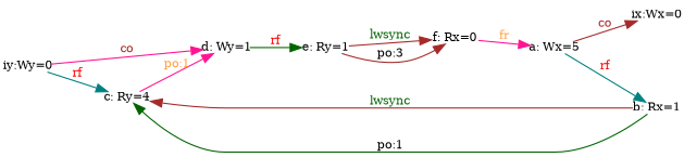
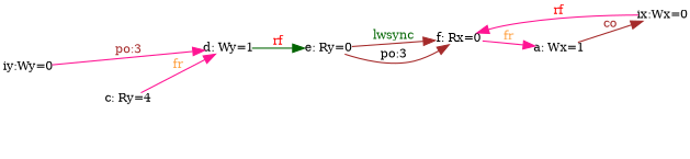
  digraph {
    rankdir=LR
    node [fixedsize=true fontsize=10 shape=none]
    edge [color=deeppink fontcolor=red fontsize=10]
    n1 [height=0.138889 label="iy:Wy=0" width=0.555556]
    n2 [height=0.138889 label="c: Ry=4" width=0.555556]
    n3 [height=0.138889 label="d: Wy=1" width=0.555556]
-   n4 [height=0.138889 label="e: Ry=1" width=0.555556]
+   n4 [height=0.138889 label="e: Ry=0" width=0.555556]
    n5 [height=0.138889 label="ix:Wx=0" width=0.555556]
    n6 [height=0.138889 label="f: Rx=0" width=0.555556]
-   n7 [height=0.138889 label="a: Wx=5" width=0.555556]
-   n8 [height=0.138889 label="b: Rx=1" width=0.555556]
-   n1 -> n2 [color=teal label=rf]
-   n1 -> n3 [fontcolor=brown label=co]
-   n2 -> n3 [fontcolor="#ffa040" label="po:1"]
+   n7 [height=0.138889 label="a: Wx=1" width=0.555556]
+   n1 -> n3 [fontcolor=brown label="po:3"]
+   n2 -> n3 [fontcolor="#ffa040" label=fr]
    n3 -> n4 [color=darkgreen label=rf]
    n4 -> n6 [color=brown fontcolor=black label="po:3"]
    n4 -> n6 [color=brown fontcolor=darkgreen label=lwsync]
+   n5 -> n6 [label=rf]
    n6 -> n7 [fontcolor="#ffa040" label=fr]
    n7 -> n5 [color=brown fontcolor=brown label=co]
-   n7 -> n8 [color=teal label=rf]
-   n8 -> n2 [color=darkgreen fontcolor=black label="po:1"]
-   n8 -> n2 [color=brown fontcolor=darkgreen label=lwsync]
  }
